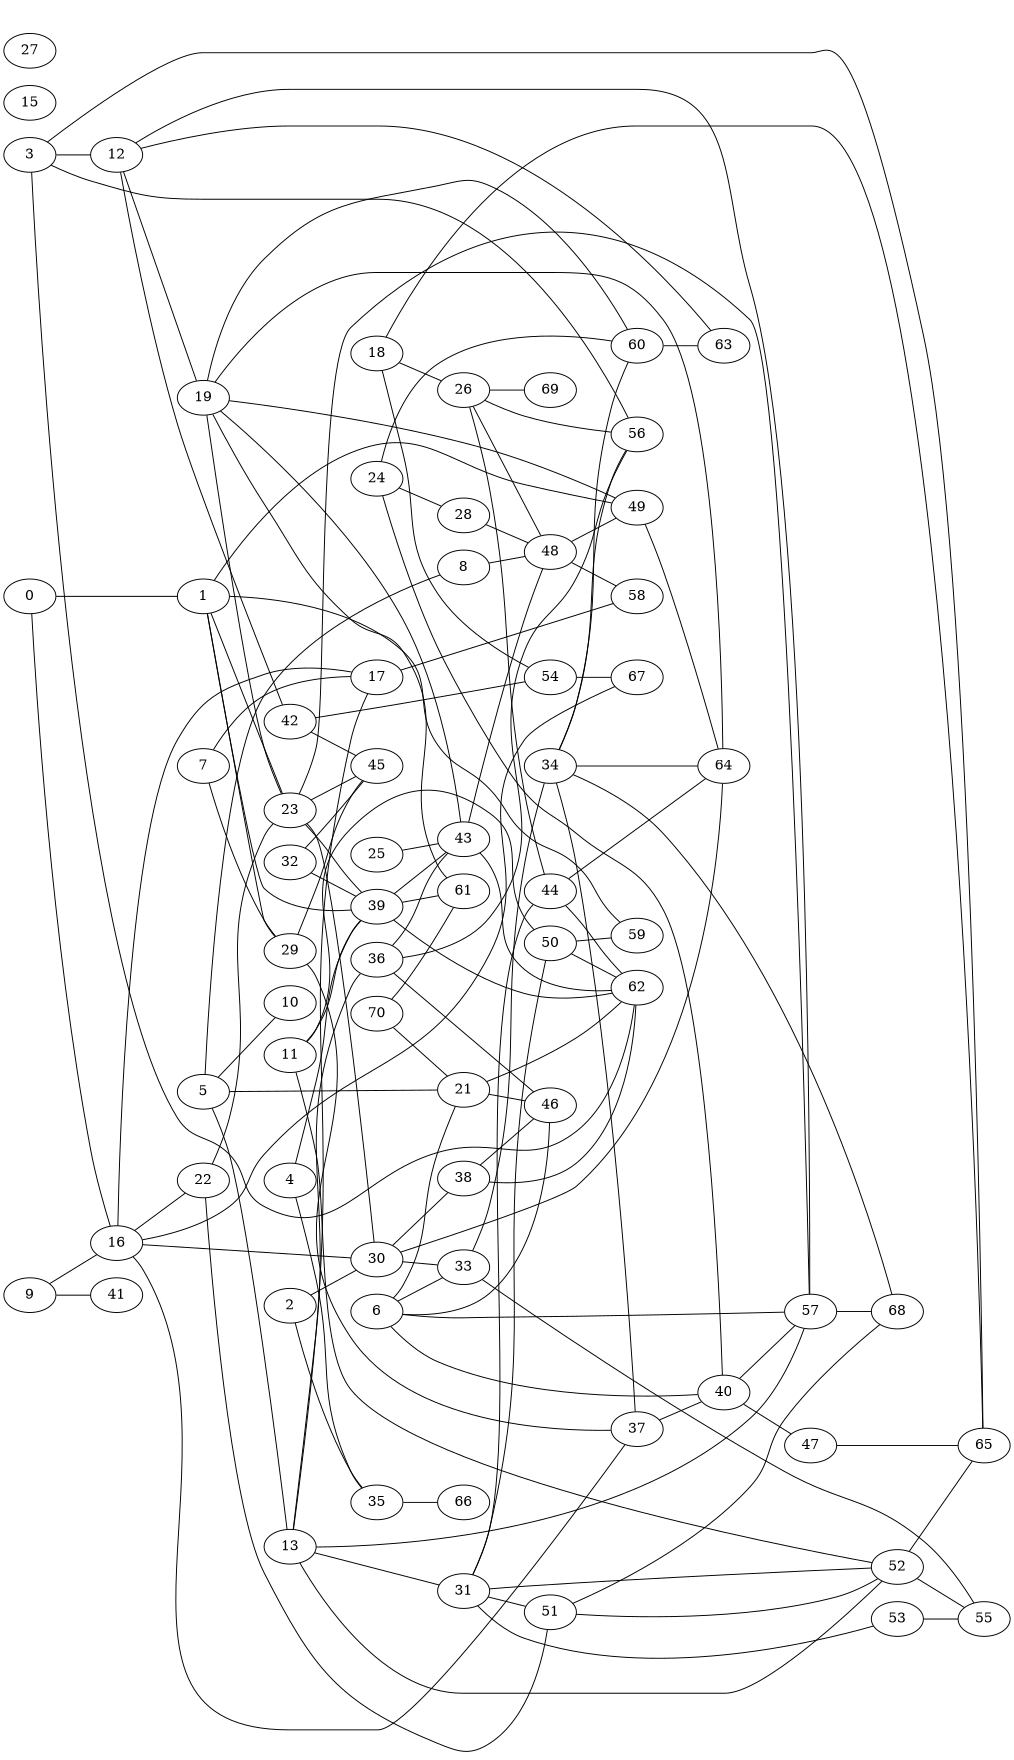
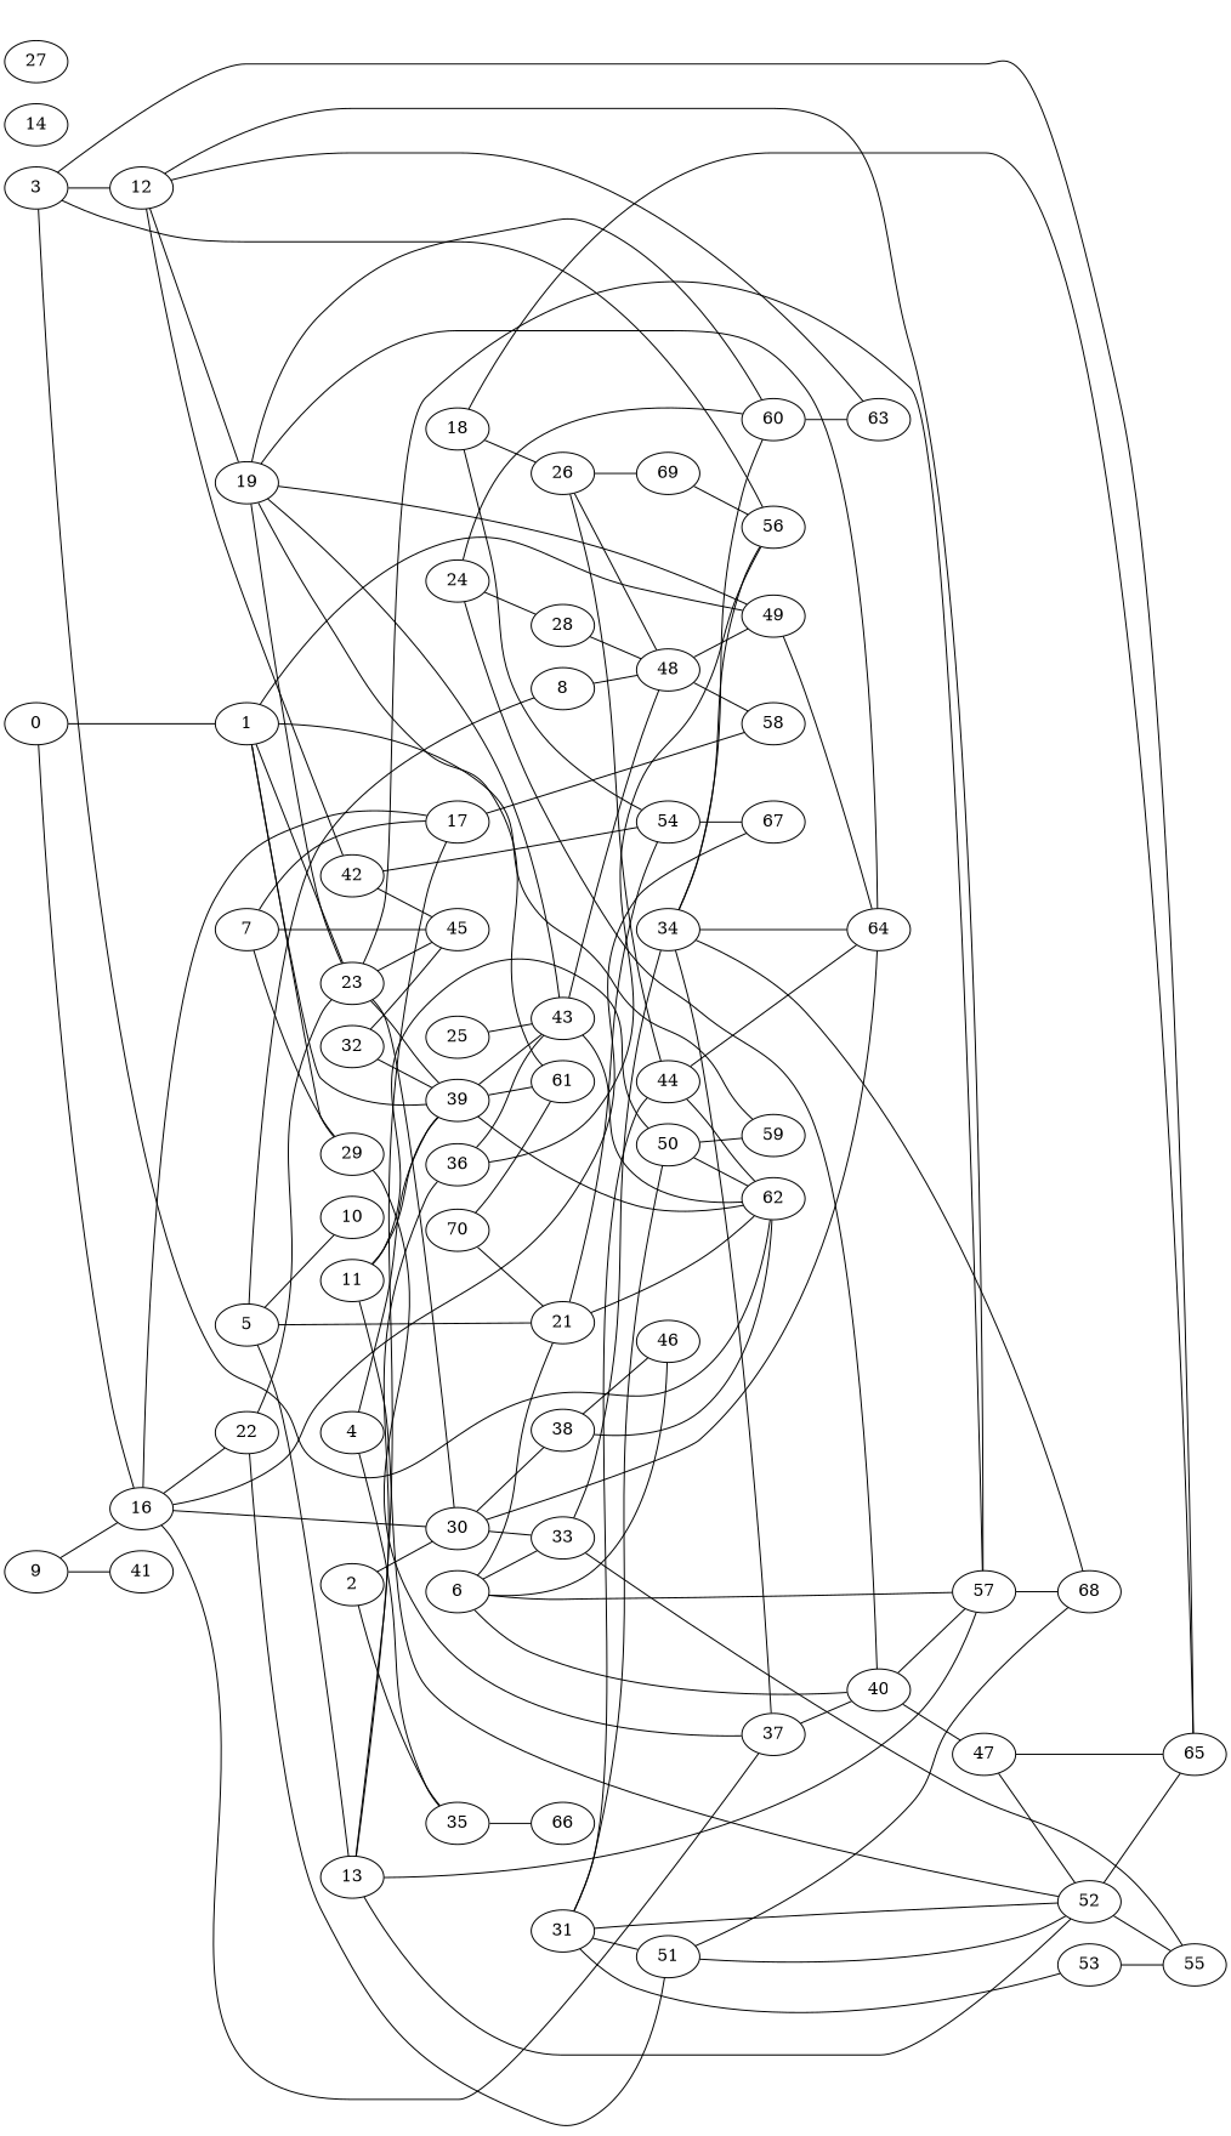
  strict graph {
    rankdir=LR
    edge [weight=6000]
    0
    1
    16
    23
    29
    39
    49
    59
    30
    17
    22
    37
    67
    57
    45
    62
    43
    61
    64
    2
    35
    33
    38
    66
    3
    12
    56
    65
    19
    42
    63
    4
    5
    8
    10
    13
    21
    48
    52
    31
    36
    54
    6
    40
    46
    34
    55
    47
    68
    7
    58
    9
    41
    11
    50
    60
    51
    44
    53
-   15
+   15 [label=14]
    18
    26
    69
    n64 [label=70]
    24
    28
    25
    27
    32
    0 -- 1 [weight=7000]
    0 -- 16 [weight=1000]
    1 -- 23 [weight=2000]
    1 -- 29 [weight=1000]
    1 -- 39 [weight=4000]
    1 -- 49 [weight=5000]
    1 -- 59 [weight=3000]
    16 -- 30
    16 -- 17 [weight=3000]
    16 -- 22 [weight=1000]
    16 -- 37 [weight=1000]
    16 -- 67 [weight=2000]
    23 -- 39 [weight=3000]
    23 -- 30 [weight=1000]
    23 -- 57 [weight=3000]
    23 -- 45 [weight=3000]
    29 -- 37
-   29 -- 45 [weight=7000]
+   7 -- 45 [weight=7000]
    39 -- 62 [weight=5000]
    39 -- 43 [weight=3000]
    39 -- 61 [weight=3000]
    49 -- 64 [weight=3000]
    30 -- 64 [weight=7000]
    30 -- 33 [weight=7000]
    30 -- 38 [weight=7000]
    17 -- 58 [weight=7000]
    22 -- 23 [weight=4000]
    22 -- 51
    37 -- 40 [weight=4000]
    57 -- 68 [weight=2000]
    43 -- 62 [weight=3000]
    43 -- 48 [weight=7000]
    2 -- 30 [weight=7000]
    2 -- 35
    35 -- 66 [weight=3000]
    33 -- 34
    33 -- 55 [weight=3000]
    38 -- 62 [weight=3000]
    38 -- 46 [weight=1000]
    3 -- 62 [weight=1000]
    3 -- 12 [weight=5000]
    3 -- 56 [weight=1000]
    3 -- 65
    12 -- 57 [weight=5000]
    12 -- 19 [weight=7000]
    12 -- 42 [weight=7000]
    12 -- 63 [weight=1000]
    19 -- 23
    19 -- 49 [weight=5000]
    19 -- 43
    19 -- 61 [weight=1000]
    19 -- 64 [weight=3000]
    19 -- 60 [weight=3000]
    42 -- 45 [weight=4000]
    42 -- 54
    4 -- 39 [weight=2000]
    4 -- 35 [weight=2000]
    5 -- 8 [weight=2000]
    5 -- 10 [weight=2000]
    5 -- 13 [weight=7000]
    5 -- 21
    8 -- 48 [weight=5000]
    13 -- 17 [weight=4000]
    13 -- 57 [weight=7000]
    13 -- 52 [weight=7000]
-   13 -- 31 [weight=5000]
    13 -- 36 [weight=1000]
    21 -- 62 [weight=1000]
-   21 -- 46 [weight=4000]
+   21 -- 54 [weight=4000]
    48 -- 49
    48 -- 58 [weight=5000]
    52 -- 65
    52 -- 55 [weight=2000]
    31 -- 52 [weight=2000]
    31 -- 50 [weight=2000]
    31 -- 51
    31 -- 44 [weight=5000]
    31 -- 53 [weight=1000]
    36 -- 43 [weight=3000]
    36 -- 56 [weight=1000]
-   36 -- 46 [weight=1000]
    54 -- 67 [weight=4000]
    6 -- 57 [weight=4000]
    6 -- 33 [weight=2000]
    6 -- 21 [weight=7000]
    6 -- 40 [weight=1000]
    6 -- 46 [weight=5000]
    40 -- 57 [weight=2000]
    40 -- 47 [weight=2000]
    34 -- 37 [weight=7000]
    34 -- 64 [weight=7000]
    34 -- 56 [weight=5000]
    34 -- 68 [weight=3000]
    34 -- 60 [weight=3000]
    47 -- 65
+   47 -- 52
    7 -- 29 [weight=7000]
    7 -- 17 [weight=3000]
    9 -- 16 [weight=2000]
    9 -- 41 [weight=3000]
    11 -- 39 [weight=7000]
    11 -- 52 [weight=2000]
    11 -- 50 [weight=2000]
    50 -- 59 [weight=4000]
    50 -- 62
    60 -- 63
    51 -- 52 [weight=7000]
    51 -- 68 [weight=4000]
    44 -- 62 [weight=7000]
    44 -- 64 [weight=4000]
    53 -- 55
    18 -- 65 [weight=1000]
    18 -- 54 [weight=2000]
    18 -- 26 [weight=1000]
-   26 -- 56
+   69 -- 56
    26 -- 48
    26 -- 44 [weight=4000]
    26 -- 69 [weight=1000]
    n64 -- 61
    n64 -- 21
    24 -- 40 [weight=1000]
    24 -- 60 [weight=7000]
    24 -- 28 [weight=3000]
    28 -- 48 [weight=4000]
    25 -- 43 [weight=5000]
    32 -- 39 [weight=5000]
    32 -- 45
  }
